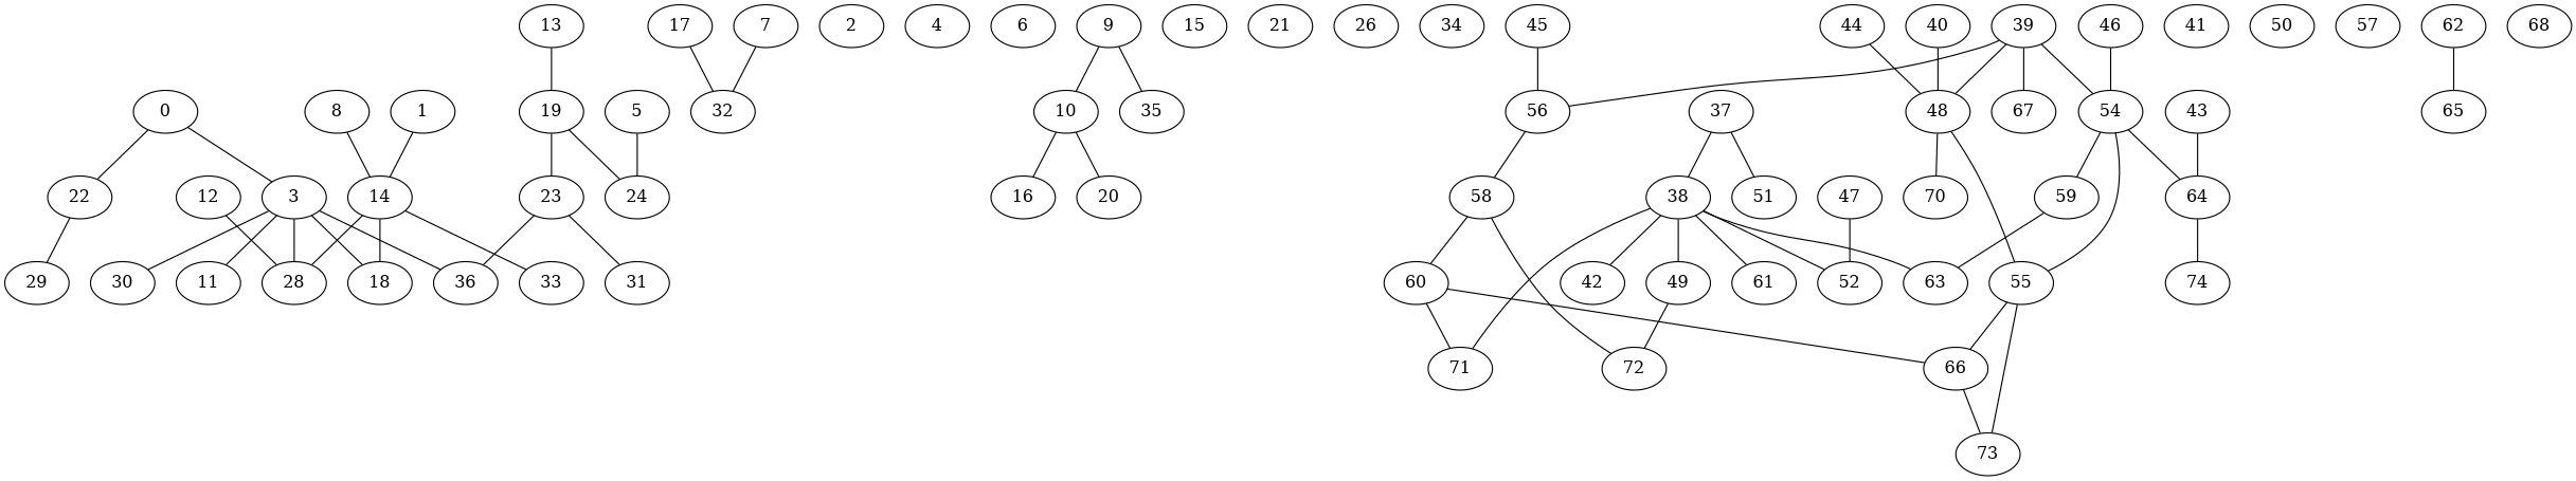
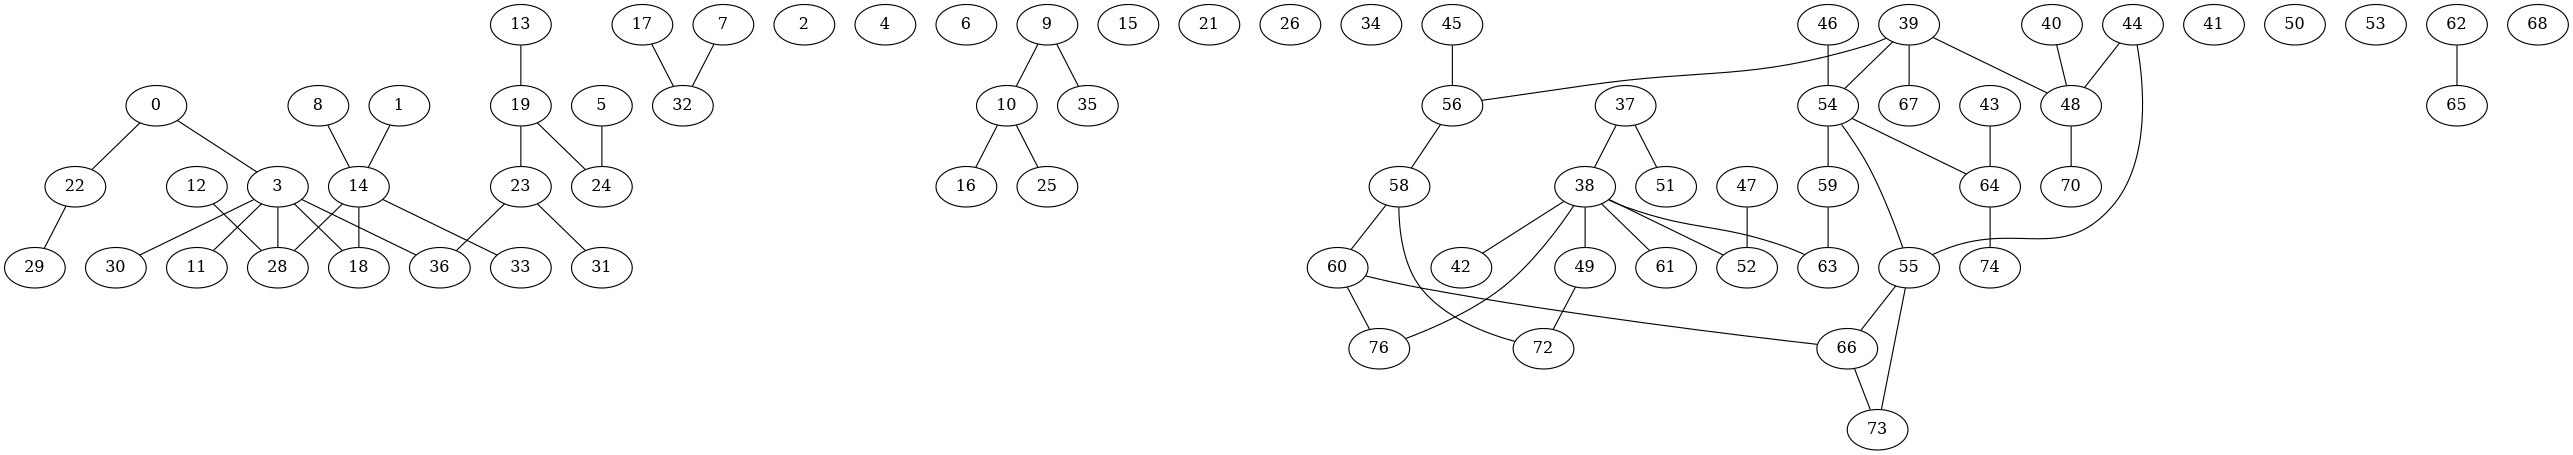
  strict graph {
    edge [weight=1]
    0
    3
    22
    11
    18
    28
    30
    36
    29
    1
    14
    33
    17
    32
    2
    4
    5
    24
    6
    7
    8
    9
    10
    35
    16
-   20
+   20 [label=25]
    12
    13
    19
    23
    15
    31
    21
    26
    34
    37
    38
    51
    42
    49
    52
    61
    63
-   71
+   71 [label=76]
    72
    39
    48
    54
    56
    67
    70
    64
    55
    59
    58
    40
    41
    43
    74
    44
    66
    73
    45
    46
    47
    50
+   53
    60
-   57
    62
    65
    68
    0 -- 3
    0 -- 22
    3 -- 11
    3 -- 18
    3 -- 28
    3 -- 30
    3 -- 36
    22 -- 29
    1 -- 14
    14 -- 18
    14 -- 28
    14 -- 33
    17 -- 32
    5 -- 24
    7 -- 32
    8 -- 14
    9 -- 10
    9 -- 35
    10 -- 16
    10 -- 20
    12 -- 28
    13 -- 19
    19 -- 24
    19 -- 23
    23 -- 36
    23 -- 31
    37 -- 38
    37 -- 51
    38 -- 42
    38 -- 49
    38 -- 52
    38 -- 61
    38 -- 63
    38 -- 71
    49 -- 72
    39 -- 48
    39 -- 54
    39 -- 56
    39 -- 67
    48 -- 70
    54 -- 64
    54 -- 55
    54 -- 59
    56 -- 58
    64 -- 74
    55 -- 66
    55 -- 73
    59 -- 63
    58 -- 72
    58 -- 60
    40 -- 48
    43 -- 64
    44 -- 48
-   48 -- 55
+   44 -- 55
    66 -- 73
    45 -- 56
    46 -- 54
    47 -- 52
    60 -- 71
    60 -- 66
    62 -- 65
  }
